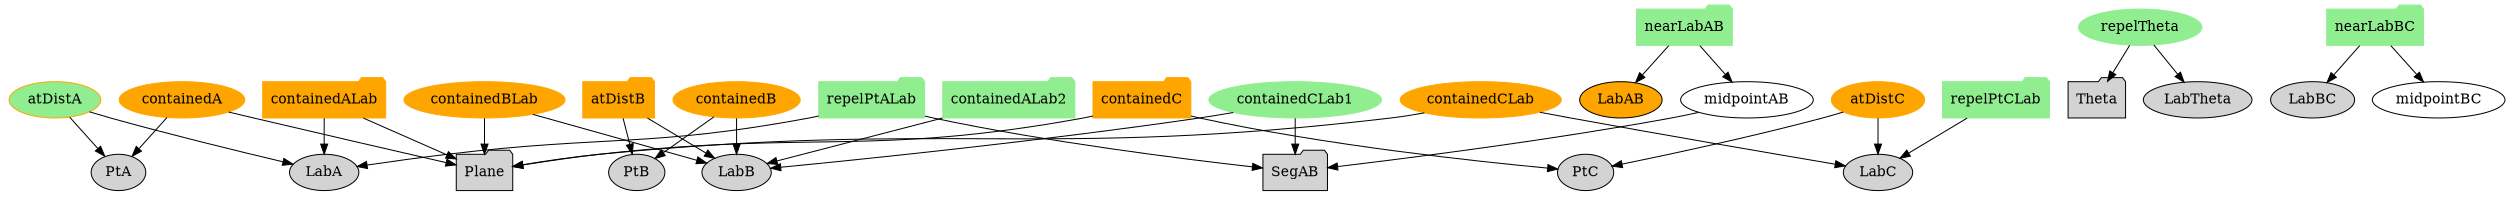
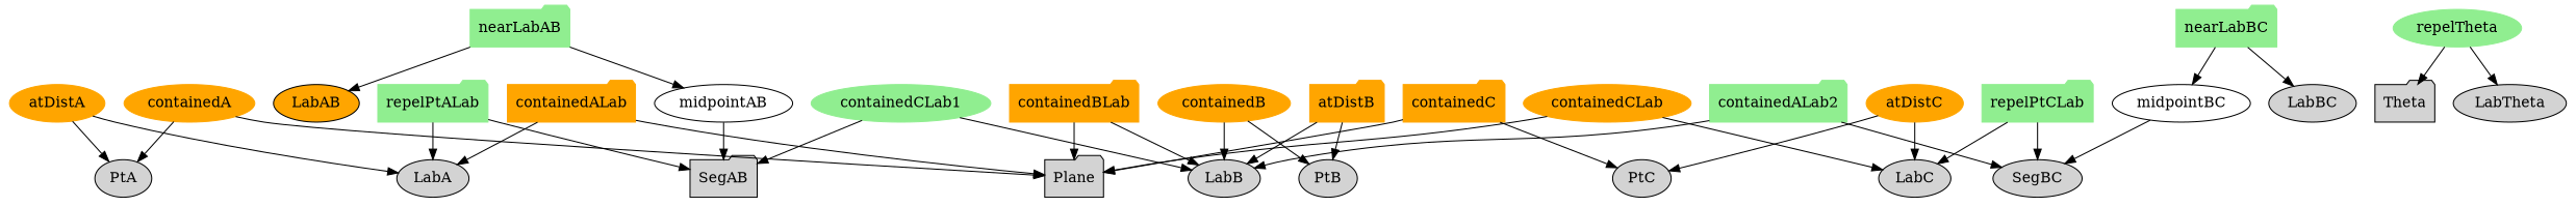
  digraph {
    node [shape=ellipse style=filled]
    PtA
    PtB
    PtC
    LabA
    LabB
    LabC
    Theta [shape=folder]
    LabTheta
    SegAB [shape=folder]
+   SegBC
    LabAB [fillcolor=orange]
    LabBC
    Plane [shape=folder]
    midpointAB [style=""]
    midpointBC [style=""]
-   atDistA [color=orange fillcolor=lightgreen]
+   atDistA [color=orange]
    atDistB [color=orange shape=folder]
    atDistC [color=orange]
    containedA [color=orange]
    containedALab [color=orange shape=folder]
    containedB [color=orange]
-   containedBLab [color=orange]
+   containedBLab [color=orange shape=folder]
    containedC [color=orange shape=folder]
    containedCLab [color=orange]
    repelPtALab [color=lightgreen shape=folder]
    nearLabAB [color=lightgreen shape=folder]
    n27 [color=lightgreen label=containedCLab1]
    n28 [color=lightgreen label=containedALab2 shape=folder]
    nearLabBC [color=lightgreen shape=folder]
    repelPtCLab [color=lightgreen shape=folder]
    repelTheta [color=lightgreen]
    subgraph sub_1 {
      color=blue
      label=shapes
      PtA
      PtB
      PtC
      LabA
      LabB
      LabC
      Theta
      LabTheta
      SegAB
+     SegBC
      LabAB
      LabBC
      Plane
    }
    subgraph sub_2 {
      midpointAB
      midpointBC
    }
    subgraph sub_3 {
      atDistA
      atDistB
      atDistC
      containedA
      containedALab
      containedB
      containedBLab
      containedC
      containedCLab
    }
    subgraph sub_4 {
      midpointBC
      repelPtALab
      nearLabAB
      n27
      n28
      nearLabBC
      repelPtCLab
      repelTheta
    }
    midpointAB -> SegAB
+   midpointBC -> SegBC
    atDistA -> PtA
    atDistA -> LabA
    atDistB -> PtB
    atDistB -> LabB
    atDistC -> PtC
    atDistC -> LabC
    containedA -> PtA
    containedA -> Plane
    containedALab -> LabA
    containedALab -> Plane
    containedB -> PtB
    containedB -> LabB
    containedBLab -> LabB
    containedBLab -> Plane
    containedC -> PtC
    containedC -> Plane
    containedCLab -> LabC
    containedCLab -> Plane
    repelPtALab -> LabA
    repelPtALab -> SegAB
    nearLabAB -> LabAB
    nearLabAB -> midpointAB
    n27 -> LabB
    n27 -> SegAB
    n28 -> LabB
+   n28 -> SegBC
    nearLabBC -> LabBC
    nearLabBC -> midpointBC
    repelPtCLab -> LabC
+   repelPtCLab -> SegBC
    repelTheta -> Theta
    repelTheta -> LabTheta
  }
